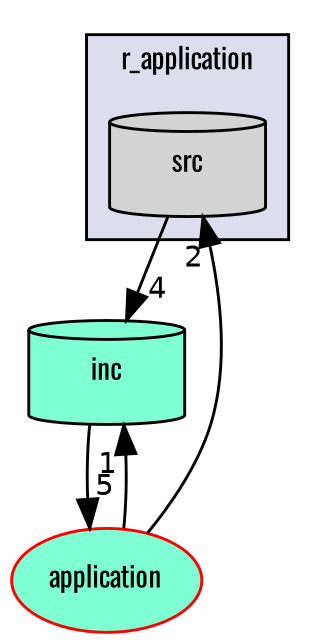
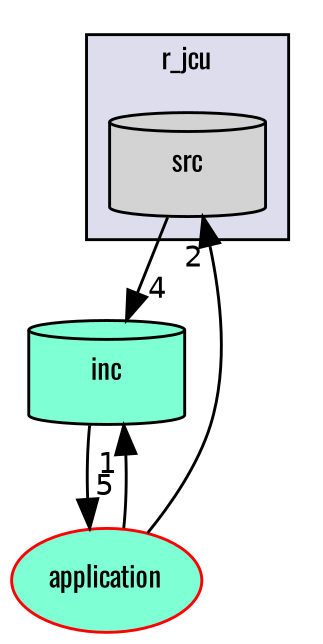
  digraph {
    compound=true
    fontname=Oswald
    node [fillcolor=aquamarine fontname=Oswald fontsize=10 shape=cylinder style=filled]
    edge [fontname=Oswald labeldistance=1.5 labelfontname=Helvetica labelfontsize=10]
    n1 [fillcolor=lightgrey label=src pencolor=black]
    n2 [label=inc]
    n3 [color=red label=application shape=ellipse]
    subgraph cluster_1 {
      bgcolor="#ddddee"
      fontsize=10
-     label=r_application
+     label=r_jcu
      pencolor=black
      n1
    }
    n1 -> n2 [headlabel=4]
    n2 -> n3 [headlabel=5]
    n3 -> n1 [headlabel=2]
    n3 -> n2 [headlabel=1]
  }
